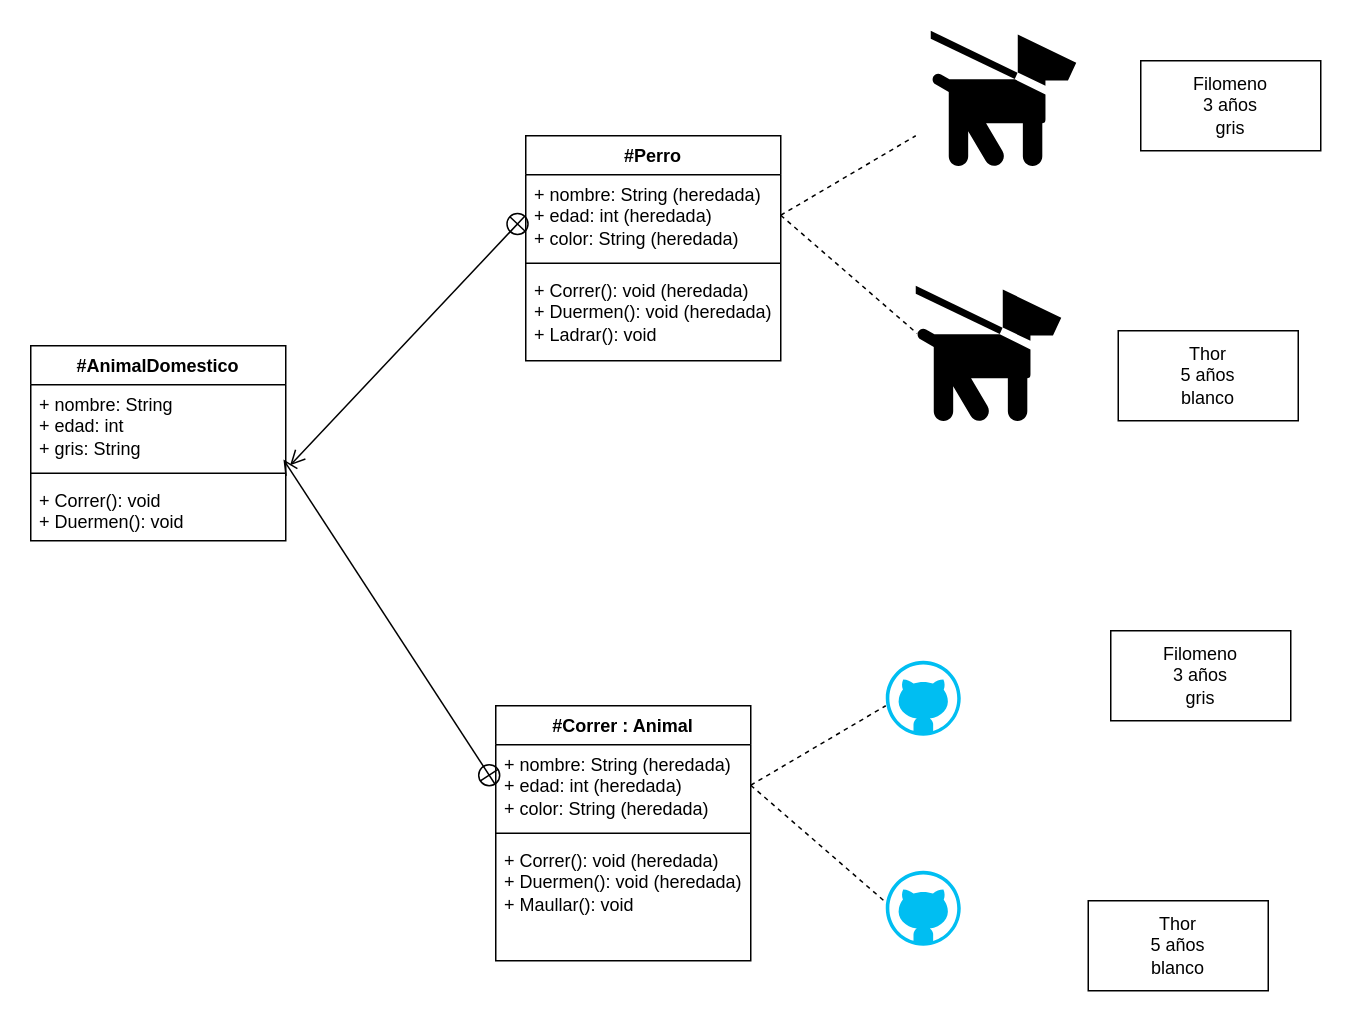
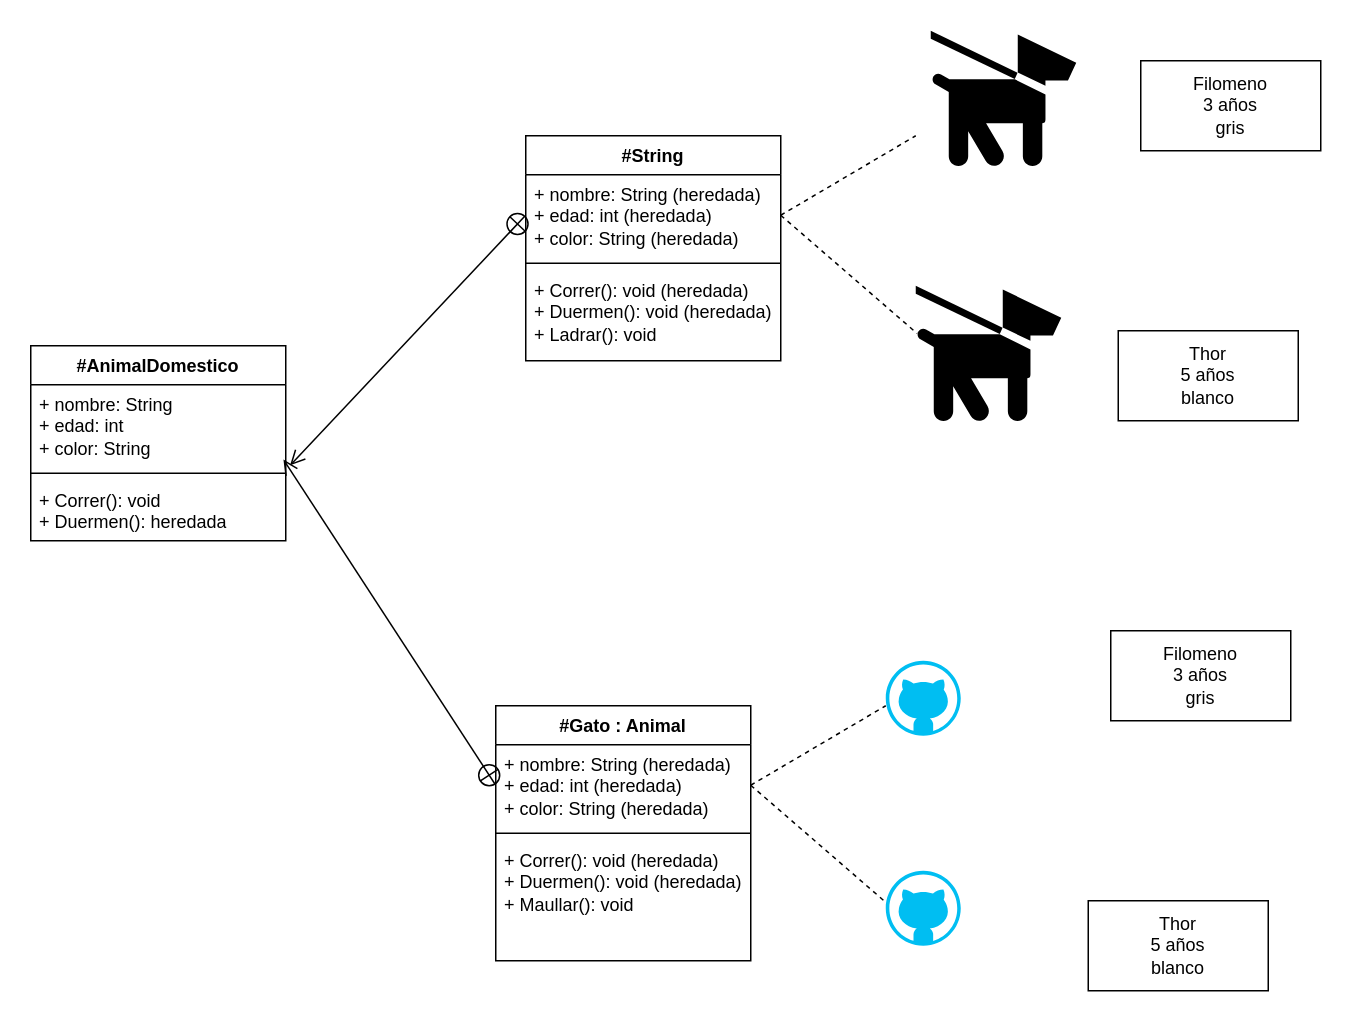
  <mxCell id="0" />
  <mxCell id="1" parent="0" />
- <mxCell id="2" value="#Perro" style="swimlane;fontStyle=1;align=center;verticalAlign=top;childLayout=stackLayout;horizontal=1;startSize=26;horizontalStack=0;resizeParent=1;resizeParentMax=0;resizeLast=0;collapsible=1;marginBottom=0;whiteSpace=wrap;html=1;" parent="1" vertex="1"><mxGeometry x="350" y="90" width="170" height="150" as="geometry"><mxRectangle x="340" y="80" width="100" height="30" as="alternateBounds" /></mxGeometry></mxCell>
+ <mxCell id="2" value="#String" style="swimlane;fontStyle=1;align=center;verticalAlign=top;childLayout=stackLayout;horizontal=1;startSize=26;horizontalStack=0;resizeParent=1;resizeParentMax=0;resizeLast=0;collapsible=1;marginBottom=0;whiteSpace=wrap;html=1;" parent="1" vertex="1"><mxGeometry x="350" y="90" width="170" height="150" as="geometry"><mxRectangle x="340" y="80" width="100" height="30" as="alternateBounds" /></mxGeometry></mxCell>
  <mxCell id="3" value="+ nombre: String (heredada)&lt;div&gt;&lt;span style=&quot;color: rgb(0, 0, 0);&quot;&gt;+ edad: int&amp;nbsp;&lt;/span&gt;&lt;span style=&quot;color: rgb(0, 0, 0); background-color: transparent;&quot;&gt;(heredada)&lt;/span&gt;&lt;/div&gt;&lt;div&gt;&lt;span style=&quot;color: rgb(0, 0, 0);&quot;&gt;+ color: String&amp;nbsp;&lt;/span&gt;&lt;span style=&quot;color: rgb(0, 0, 0);&quot;&gt;&lt;/span&gt;&lt;span style=&quot;color: rgb(0, 0, 0); background-color: transparent;&quot;&gt;(heredada)&lt;/span&gt;&lt;/div&gt;" style="text;strokeColor=none;fillColor=none;align=left;verticalAlign=top;spacingLeft=4;spacingRight=4;overflow=hidden;rotatable=0;points=[[0,0.5],[1,0.5]];portConstraint=eastwest;whiteSpace=wrap;html=1;" parent="2" vertex="1"><mxGeometry y="26" width="170" height="54" as="geometry" /></mxCell>
  <mxCell id="4" value="" style="line;strokeWidth=1;fillColor=none;align=left;verticalAlign=middle;spacingTop=-1;spacingLeft=3;spacingRight=3;rotatable=0;labelPosition=right;points=[];portConstraint=eastwest;strokeColor=inherit;" parent="2" vertex="1"><mxGeometry y="80" width="170" height="10" as="geometry" /></mxCell>
  <mxCell id="5" value="&lt;div&gt;&lt;span style=&quot;color: rgb(0, 0, 0);&quot;&gt;+ Correr(): void (heredada)&lt;/span&gt;&lt;div&gt;&lt;span style=&quot;color: rgb(0, 0, 0);&quot;&gt;+ Duermen(): void (heredada)&lt;/span&gt;&lt;/div&gt;&lt;/div&gt;+ Ladrar(): void" style="text;strokeColor=none;fillColor=none;align=left;verticalAlign=top;spacingLeft=4;spacingRight=4;overflow=hidden;rotatable=0;points=[[0,0.5],[1,0.5]];portConstraint=eastwest;whiteSpace=wrap;html=1;" parent="2" vertex="1"><mxGeometry y="90" width="170" height="60" as="geometry" /></mxCell>
  <mxCell id="6" value="" style="endArrow=none;dashed=1;html=1;exitX=1;exitY=0.5;exitDx=0;exitDy=0;" parent="1" source="3" edge="1"><mxGeometry width="50" height="50" relative="1" as="geometry"><mxPoint x="740" y="200" as="sourcePoint" /><mxPoint x="610" y="90" as="targetPoint" /></mxGeometry></mxCell>
  <mxCell id="7" value="" style="shape=mxgraph.signs.animals.dog_on_leash;html=1;pointerEvents=1;fillColor=#000000;strokeColor=none;verticalLabelPosition=bottom;verticalAlign=top;align=center;" parent="1" vertex="1"><mxGeometry x="620" y="20" width="97" height="91" as="geometry" /></mxCell>
  <mxCell id="8" value="" style="shape=mxgraph.signs.animals.dog_on_leash;html=1;pointerEvents=1;fillColor=#000000;strokeColor=none;verticalLabelPosition=bottom;verticalAlign=top;align=center;" parent="1" vertex="1"><mxGeometry x="610" y="190" width="97" height="91" as="geometry" /></mxCell>
  <mxCell id="9" value="" style="endArrow=none;dashed=1;html=1;exitX=1;exitY=0.5;exitDx=0;exitDy=0;entryX=0.01;entryY=0.35;entryDx=0;entryDy=0;entryPerimeter=0;" parent="1" source="3" target="8" edge="1"><mxGeometry width="50" height="50" relative="1" as="geometry"><mxPoint x="530" y="153" as="sourcePoint" /><mxPoint x="620" y="100" as="targetPoint" /></mxGeometry></mxCell>
  <mxCell id="10" value="Filomeno&lt;div&gt;3 años&lt;/div&gt;&lt;div&gt;gris&lt;/div&gt;" style="rounded=0;whiteSpace=wrap;html=1;" parent="1" vertex="1"><mxGeometry x="760" y="40" width="120" height="60" as="geometry" /></mxCell>
  <mxCell id="11" value="Thor&lt;br&gt;&lt;div&gt;5 años&lt;/div&gt;&lt;div&gt;blanco&lt;/div&gt;" style="rounded=0;whiteSpace=wrap;html=1;" parent="1" vertex="1"><mxGeometry x="745" y="220" width="120" height="60" as="geometry" /></mxCell>
- <mxCell id="12" value="#Correr : Animal" style="swimlane;fontStyle=1;align=center;verticalAlign=top;childLayout=stackLayout;horizontal=1;startSize=26;horizontalStack=0;resizeParent=1;resizeParentMax=0;resizeLast=0;collapsible=1;marginBottom=0;whiteSpace=wrap;html=1;" vertex="1" parent="1"><mxGeometry x="330" y="470" width="170" height="170" as="geometry"><mxRectangle x="340" y="80" width="100" height="30" as="alternateBounds" /></mxGeometry></mxCell>
+ <mxCell id="12" value="#Gato : Animal" style="swimlane;fontStyle=1;align=center;verticalAlign=top;childLayout=stackLayout;horizontal=1;startSize=26;horizontalStack=0;resizeParent=1;resizeParentMax=0;resizeLast=0;collapsible=1;marginBottom=0;whiteSpace=wrap;html=1;" vertex="1" parent="1"><mxGeometry x="330" y="470" width="170" height="170" as="geometry"><mxRectangle x="340" y="80" width="100" height="30" as="alternateBounds" /></mxGeometry></mxCell>
  <mxCell id="13" value="+ nombre: String&amp;nbsp;&lt;span style=&quot;color: rgb(0, 0, 0);&quot;&gt;(heredada)&lt;/span&gt;&lt;div&gt;&lt;span style=&quot;color: rgb(0, 0, 0);&quot;&gt;+ edad: int&amp;nbsp;&lt;/span&gt;&lt;span style=&quot;color: rgb(0, 0, 0); background-color: transparent;&quot;&gt;(heredada)&lt;/span&gt;&lt;/div&gt;&lt;div&gt;&lt;span style=&quot;color: rgb(0, 0, 0);&quot;&gt;+ color: String&amp;nbsp;&lt;/span&gt;&lt;span style=&quot;color: rgb(0, 0, 0);&quot;&gt;&lt;/span&gt;&lt;span style=&quot;color: rgb(0, 0, 0); background-color: transparent;&quot;&gt;(heredada)&lt;/span&gt;&lt;/div&gt;" style="text;strokeColor=none;fillColor=none;align=left;verticalAlign=top;spacingLeft=4;spacingRight=4;overflow=hidden;rotatable=0;points=[[0,0.5],[1,0.5]];portConstraint=eastwest;whiteSpace=wrap;html=1;" vertex="1" parent="12"><mxGeometry y="26" width="170" height="54" as="geometry" /></mxCell>
  <mxCell id="14" value="" style="line;strokeWidth=1;fillColor=none;align=left;verticalAlign=middle;spacingTop=-1;spacingLeft=3;spacingRight=3;rotatable=0;labelPosition=right;points=[];portConstraint=eastwest;strokeColor=inherit;" vertex="1" parent="12"><mxGeometry y="80" width="170" height="10" as="geometry" /></mxCell>
  <mxCell id="15" value="&lt;div&gt;&lt;div&gt;&lt;span style=&quot;color: rgb(0, 0, 0);&quot;&gt;+ Correr(): void (heredada)&lt;/span&gt;&lt;div&gt;&lt;span style=&quot;color: rgb(0, 0, 0);&quot;&gt;+ Duermen(): void (heredada)&lt;/span&gt;&lt;/div&gt;&lt;/div&gt;&lt;span style=&quot;color: rgb(0, 0, 0);&quot;&gt;&lt;/span&gt;&lt;/div&gt;+ Maullar(): void" style="text;strokeColor=none;fillColor=none;align=left;verticalAlign=top;spacingLeft=4;spacingRight=4;overflow=hidden;rotatable=0;points=[[0,0.5],[1,0.5]];portConstraint=eastwest;whiteSpace=wrap;html=1;" vertex="1" parent="12"><mxGeometry y="90" width="170" height="80" as="geometry" /></mxCell>
  <mxCell id="16" value="" style="endArrow=none;dashed=1;html=1;exitX=1;exitY=0.5;exitDx=0;exitDy=0;" edge="1" parent="1" source="13"><mxGeometry width="50" height="50" relative="1" as="geometry"><mxPoint x="720" y="580" as="sourcePoint" /><mxPoint x="590" y="470" as="targetPoint" /></mxGeometry></mxCell>
  <mxCell id="17" value="" style="endArrow=none;dashed=1;html=1;exitX=1;exitY=0.5;exitDx=0;exitDy=0;entryX=0.01;entryY=0.35;entryDx=0;entryDy=0;entryPerimeter=0;" edge="1" parent="1" source="13"><mxGeometry width="50" height="50" relative="1" as="geometry"><mxPoint x="510" y="533" as="sourcePoint" /><mxPoint x="590.97" y="601.85" as="targetPoint" /></mxGeometry></mxCell>
  <mxCell id="18" value="Filomeno&lt;div&gt;3 años&lt;/div&gt;&lt;div&gt;gris&lt;/div&gt;" style="rounded=0;whiteSpace=wrap;html=1;" vertex="1" parent="1"><mxGeometry x="740" y="420" width="120" height="60" as="geometry" /></mxCell>
  <mxCell id="19" value="Thor&lt;br&gt;&lt;div&gt;5 años&lt;/div&gt;&lt;div&gt;blanco&lt;/div&gt;" style="rounded=0;whiteSpace=wrap;html=1;" vertex="1" parent="1"><mxGeometry x="725" y="600" width="120" height="60" as="geometry" /></mxCell>
  <mxCell id="20" value="" style="verticalLabelPosition=bottom;html=1;verticalAlign=top;align=center;strokeColor=none;fillColor=#00BEF2;shape=mxgraph.azure.github_code;pointerEvents=1;" vertex="1" parent="1"><mxGeometry x="590" y="580" width="50" height="50" as="geometry" /></mxCell>
  <mxCell id="21" value="" style="verticalLabelPosition=bottom;html=1;verticalAlign=top;align=center;strokeColor=none;fillColor=#00BEF2;shape=mxgraph.azure.github_code;pointerEvents=1;" vertex="1" parent="1"><mxGeometry x="590" y="440" width="50" height="50" as="geometry" /></mxCell>
  <mxCell id="22" value="" style="endArrow=open;startArrow=circlePlus;endFill=0;startFill=0;endSize=8;html=1;exitX=0;exitY=0.5;exitDx=0;exitDy=0;entryX=1.017;entryY=0.995;entryDx=0;entryDy=0;entryPerimeter=0;" edge="1" parent="1" source="3" target="24"><mxGeometry width="160" relative="1" as="geometry"><mxPoint x="200" y="249.29" as="sourcePoint" /><mxPoint x="360" y="249.29" as="targetPoint" /></mxGeometry></mxCell>
  <mxCell id="23" value="#AnimalDomestico" style="swimlane;fontStyle=1;align=center;verticalAlign=top;childLayout=stackLayout;horizontal=1;startSize=26;horizontalStack=0;resizeParent=1;resizeParentMax=0;resizeLast=0;collapsible=1;marginBottom=0;whiteSpace=wrap;html=1;" vertex="1" parent="1"><mxGeometry x="20" y="230" width="170" height="130" as="geometry"><mxRectangle x="340" y="80" width="100" height="30" as="alternateBounds" /></mxGeometry></mxCell>
- <mxCell id="24" value="+ nombre: String&lt;div&gt;&lt;span style=&quot;color: rgb(0, 0, 0);&quot;&gt;+ edad: int&lt;/span&gt;&lt;/div&gt;&lt;div&gt;&lt;span style=&quot;color: rgb(0, 0, 0);&quot;&gt;+ gris: String&lt;/span&gt;&lt;span style=&quot;color: rgb(0, 0, 0);&quot;&gt;&lt;/span&gt;&lt;/div&gt;" style="text;strokeColor=none;fillColor=none;align=left;verticalAlign=top;spacingLeft=4;spacingRight=4;overflow=hidden;rotatable=0;points=[[0,0.5],[1,0.5]];portConstraint=eastwest;whiteSpace=wrap;html=1;" vertex="1" parent="23"><mxGeometry y="26" width="170" height="54" as="geometry" /></mxCell>
+ <mxCell id="24" value="+ nombre: String&lt;div&gt;&lt;span style=&quot;color: rgb(0, 0, 0);&quot;&gt;+ edad: int&lt;/span&gt;&lt;/div&gt;&lt;div&gt;&lt;span style=&quot;color: rgb(0, 0, 0);&quot;&gt;+ color: String&lt;/span&gt;&lt;span style=&quot;color: rgb(0, 0, 0);&quot;&gt;&lt;/span&gt;&lt;/div&gt;" style="text;strokeColor=none;fillColor=none;align=left;verticalAlign=top;spacingLeft=4;spacingRight=4;overflow=hidden;rotatable=0;points=[[0,0.5],[1,0.5]];portConstraint=eastwest;whiteSpace=wrap;html=1;" vertex="1" parent="23"><mxGeometry y="26" width="170" height="54" as="geometry" /></mxCell>
  <mxCell id="25" value="" style="line;strokeWidth=1;fillColor=none;align=left;verticalAlign=middle;spacingTop=-1;spacingLeft=3;spacingRight=3;rotatable=0;labelPosition=right;points=[];portConstraint=eastwest;strokeColor=inherit;" vertex="1" parent="23"><mxGeometry y="80" width="170" height="10" as="geometry" /></mxCell>
- <mxCell id="26" value="+ Correr(): void&lt;div&gt;&lt;span style=&quot;color: rgb(0, 0, 0);&quot;&gt;+ Duermen(): void&lt;/span&gt;&lt;/div&gt;" style="text;strokeColor=none;fillColor=none;align=left;verticalAlign=top;spacingLeft=4;spacingRight=4;overflow=hidden;rotatable=0;points=[[0,0.5],[1,0.5]];portConstraint=eastwest;whiteSpace=wrap;html=1;" vertex="1" parent="23"><mxGeometry y="90" width="170" height="40" as="geometry" /></mxCell>
+ <mxCell id="26" value="+ Correr(): void&lt;div&gt;&lt;span style=&quot;color: rgb(0, 0, 0);&quot;&gt;+ Duermen(): heredada&lt;/span&gt;&lt;/div&gt;" style="text;strokeColor=none;fillColor=none;align=left;verticalAlign=top;spacingLeft=4;spacingRight=4;overflow=hidden;rotatable=0;points=[[0,0.5],[1,0.5]];portConstraint=eastwest;whiteSpace=wrap;html=1;" vertex="1" parent="23"><mxGeometry y="90" width="170" height="40" as="geometry" /></mxCell>
  <mxCell id="27" value="" style="endArrow=open;startArrow=circlePlus;endFill=0;startFill=0;endSize=8;html=1;exitX=0;exitY=0.5;exitDx=0;exitDy=0;entryX=0.991;entryY=0.923;entryDx=0;entryDy=0;entryPerimeter=0;" edge="1" parent="1" source="13" target="24"><mxGeometry width="160" relative="1" as="geometry"><mxPoint x="360" y="153" as="sourcePoint" /><mxPoint x="200" y="310" as="targetPoint" /></mxGeometry></mxCell>
